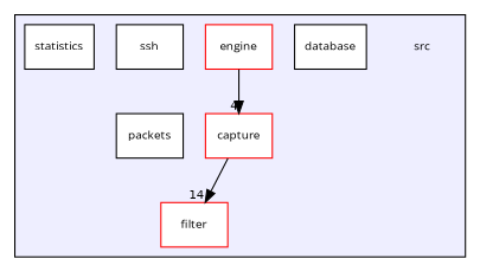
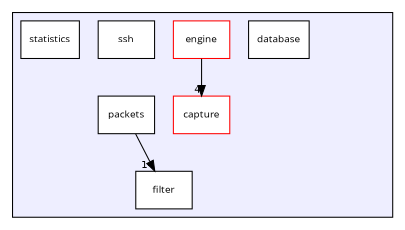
  digraph {
    compound=true
    fontname="Open Sans"
    node [fontname="Open Sans" fontsize=10 shape=box fillcolor=white style=filled]
    edge [fontname="Open Sans" labeldistance=1.5 labelfontname=Helvetica labelfontsize=10]
-   n1 [label=src shape=plaintext fillcolor="" style=""]
    n2 [color=red label=capture]
    n3 [label=database]
    n4 [color=red label=engine]
-   n5 [color=red label=filter]
+   n5 [color=black label=filter]
    n6 [label=packets]
    n7 [label=ssh]
    n8 [label=statistics]
    subgraph cluster_1 {
      bgcolor="#eeeeff"
      pencolor=black
-     n1
      n2
      n3
      n4
      n5
      n6
      n7
      n8
    }
-   n2 -> n5 [headlabel=14]
+   n6 -> n5 [headlabel=14]
    n4 -> n2 [headlabel=4]
  }
